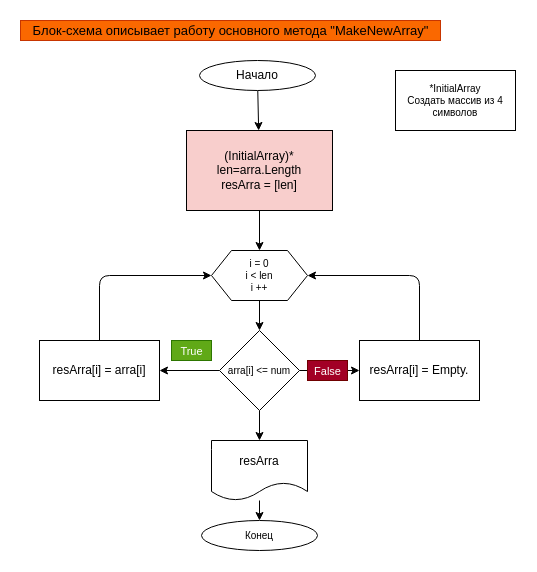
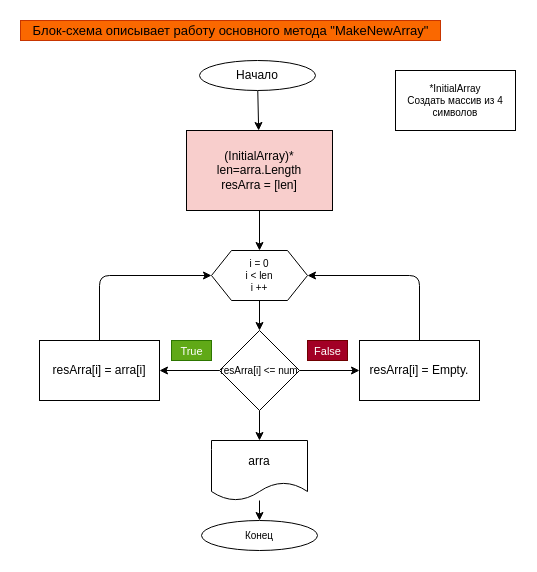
  <mxCell id="0" />
  <mxCell id="1" parent="0" />
  <mxCell id="2" value="" style="edgeStyle=none;html=1;" edge="1" parent="1" source="3" target="5"><mxGeometry relative="1" as="geometry" /></mxCell>
  <mxCell id="3" value="Начало" style="ellipse;whiteSpace=wrap;html=1;" vertex="1" parent="1"><mxGeometry x="199" y="60" width="116" height="30" as="geometry" /></mxCell>
  <mxCell id="4" value="" style="edgeStyle=none;html=1;fontSize=10;entryX=0.5;entryY=0;entryDx=0;entryDy=0;" edge="1" parent="1" source="5" target="7"><mxGeometry relative="1" as="geometry"><mxPoint x="259" y="290" as="targetPoint" /></mxGeometry></mxCell>
  <mxCell id="5" value="(InitialArray)*&lt;br&gt;len=arra.Length&lt;br&gt;resArra = [len]" style="whiteSpace=wrap;html=1;fillColor=#f8cecc;" vertex="1" parent="1"><mxGeometry x="186" y="130" width="146" height="80" as="geometry" /></mxCell>
  <mxCell id="6" value="" style="edgeStyle=none;html=1;fontSize=10;" edge="1" parent="1" source="7" target="11"><mxGeometry relative="1" as="geometry" /></mxCell>
  <mxCell id="7" value="i = 0&lt;br&gt;i &amp;lt; len&lt;br&gt;i ++" style="shape=hexagon;perimeter=hexagonPerimeter2;whiteSpace=wrap;html=1;fixedSize=1;fontSize=10;" vertex="1" parent="1"><mxGeometry x="211" y="250" width="96" height="50" as="geometry" /></mxCell>
  <mxCell id="8" value="" style="edgeStyle=none;html=1;fontSize=13;" edge="1" parent="1" source="11" target="15"><mxGeometry relative="1" as="geometry" /></mxCell>
  <mxCell id="9" value="" style="edgeStyle=none;html=1;fontSize=13;" edge="1" parent="1" source="11" target="17"><mxGeometry relative="1" as="geometry" /></mxCell>
  <mxCell id="10" value="" style="edgeStyle=none;html=1;fontSize=12;" edge="1" parent="1" source="11" target="21"><mxGeometry relative="1" as="geometry" /></mxCell>
- <mxCell id="11" value="arra[i] &amp;lt;= num" style="rhombus;whiteSpace=wrap;html=1;fontSize=10;" vertex="1" parent="1"><mxGeometry x="219" y="330" width="80" height="80" as="geometry" /></mxCell>
+ <mxCell id="11" value="resArra[i] &amp;lt;= num" style="rhombus;whiteSpace=wrap;html=1;fontSize=10;" vertex="1" parent="1"><mxGeometry x="219" y="330" width="80" height="80" as="geometry" /></mxCell>
  <mxCell id="12" value="*InitialArray&lt;br&gt;Создать массив из 4 символов" style="rounded=0;whiteSpace=wrap;html=1;fontSize=10;" vertex="1" parent="1"><mxGeometry x="395" y="70" width="120" height="60" as="geometry" /></mxCell>
  <mxCell id="13" value="&lt;font style=&quot;font-size: 13px&quot;&gt;Блок-схема описывает работу основного метода &quot;MakeNewArray&quot;&lt;/font&gt;" style="text;html=1;align=center;verticalAlign=middle;resizable=0;points=[];autosize=1;strokeColor=#C73500;fillColor=#fa6800;fontSize=10;fontColor=#000000;" vertex="1" parent="1"><mxGeometry x="20" y="20" width="420" height="20" as="geometry" /></mxCell>
  <mxCell id="14" value="" style="edgeStyle=none;html=1;fontSize=12;entryX=0;entryY=0.5;entryDx=0;entryDy=0;exitX=0.5;exitY=0;exitDx=0;exitDy=0;" edge="1" parent="1" source="15" target="7"><mxGeometry relative="1" as="geometry"><mxPoint x="99" y="230" as="targetPoint" /><Array as="points"><mxPoint x="99" y="275" /></Array></mxGeometry></mxCell>
  <mxCell id="15" value="&lt;font style=&quot;font-size: 12px&quot;&gt;resArra[i] = arra[i]&lt;/font&gt;" style="whiteSpace=wrap;html=1;fontSize=10;" vertex="1" parent="1"><mxGeometry x="39" y="340" width="120" height="60" as="geometry" /></mxCell>
  <mxCell id="16" value="" style="edgeStyle=none;html=1;fontSize=12;entryX=1;entryY=0.5;entryDx=0;entryDy=0;exitX=0.5;exitY=0;exitDx=0;exitDy=0;" edge="1" parent="1" source="17" target="7"><mxGeometry relative="1" as="geometry"><mxPoint x="419" y="230" as="targetPoint" /><Array as="points"><mxPoint x="419" y="275" /></Array></mxGeometry></mxCell>
  <mxCell id="17" value="&lt;font style=&quot;font-size: 12px&quot;&gt;resArra[i] = Empty.&lt;/font&gt;" style="whiteSpace=wrap;html=1;fontSize=10;" vertex="1" parent="1"><mxGeometry x="359" y="340" width="120" height="60" as="geometry" /></mxCell>
  <mxCell id="18" value="&lt;font style=&quot;font-size: 11px&quot;&gt;True&lt;/font&gt;" style="text;html=1;align=center;verticalAlign=middle;resizable=0;points=[];autosize=1;strokeColor=#2D7600;fillColor=#60a917;fontSize=13;fontColor=#ffffff;" vertex="1" parent="1"><mxGeometry x="171" y="340" width="40" height="20" as="geometry" /></mxCell>
- <mxCell id="19" value="&lt;font style=&quot;font-size: 11px&quot;&gt;False&lt;/font&gt;" style="text;html=1;align=center;verticalAlign=middle;resizable=0;points=[];autosize=1;strokeColor=#6F0000;fillColor=#a20025;fontSize=13;fontColor=#ffffff;" vertex="1" parent="1"><mxGeometry x="307" y="360" width="40" height="20" as="geometry" /></mxCell>
+ <mxCell id="19" value="&lt;font style=&quot;font-size: 11px&quot;&gt;False&lt;/font&gt;" style="text;html=1;align=center;verticalAlign=middle;resizable=0;points=[];autosize=1;strokeColor=#6F0000;fillColor=#a20025;fontSize=13;fontColor=#ffffff;" vertex="1" parent="1"><mxGeometry x="307" y="340" width="40" height="20" as="geometry" /></mxCell>
  <mxCell id="20" value="" style="edgeStyle=none;html=1;fontSize=12;" edge="1" parent="1" source="21" target="22"><mxGeometry relative="1" as="geometry" /></mxCell>
- <mxCell id="21" value="&lt;font style=&quot;font-size: 12px&quot;&gt;resArra&lt;/font&gt;" style="shape=document;whiteSpace=wrap;html=1;boundedLbl=1;fontSize=10;" vertex="1" parent="1"><mxGeometry x="211" y="440" width="96" height="60" as="geometry" /></mxCell>
+ <mxCell id="21" value="&lt;font style=&quot;font-size: 12px&quot;&gt;arra&lt;/font&gt;" style="shape=document;whiteSpace=wrap;html=1;boundedLbl=1;fontSize=10;" vertex="1" parent="1"><mxGeometry x="211" y="440" width="96" height="60" as="geometry" /></mxCell>
  <mxCell id="22" value="Конец" style="ellipse;whiteSpace=wrap;html=1;fontSize=10;" vertex="1" parent="1"><mxGeometry x="201" y="520" width="116" height="30" as="geometry" /></mxCell>
